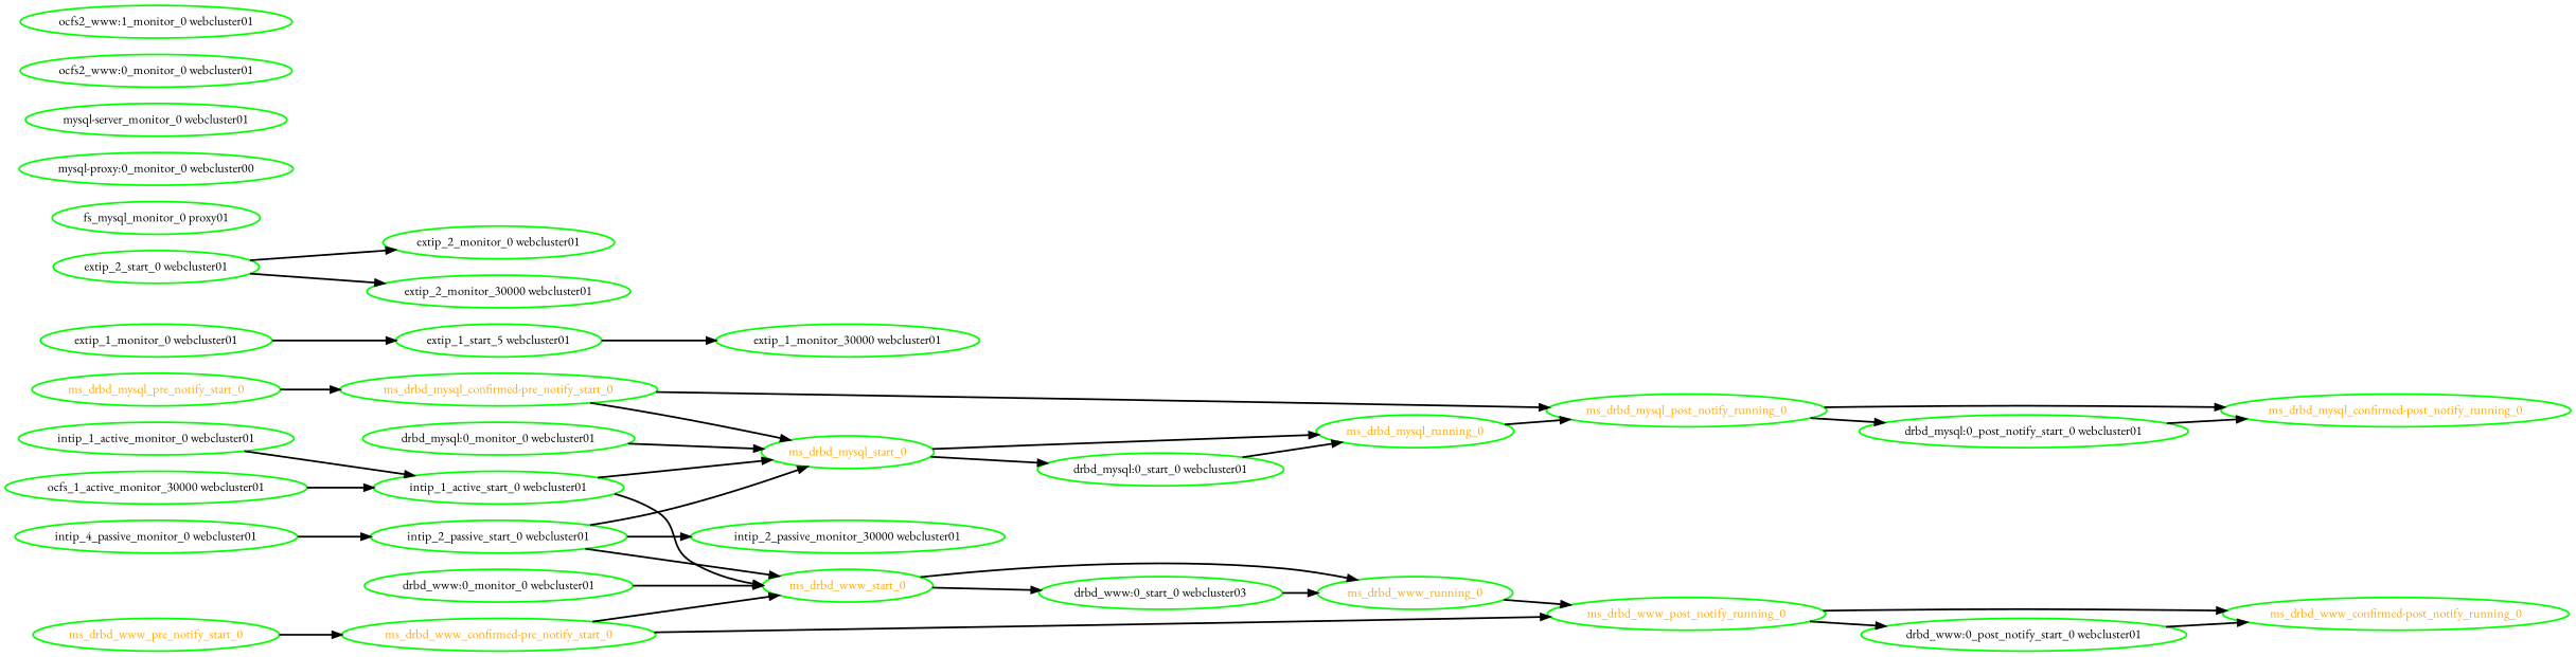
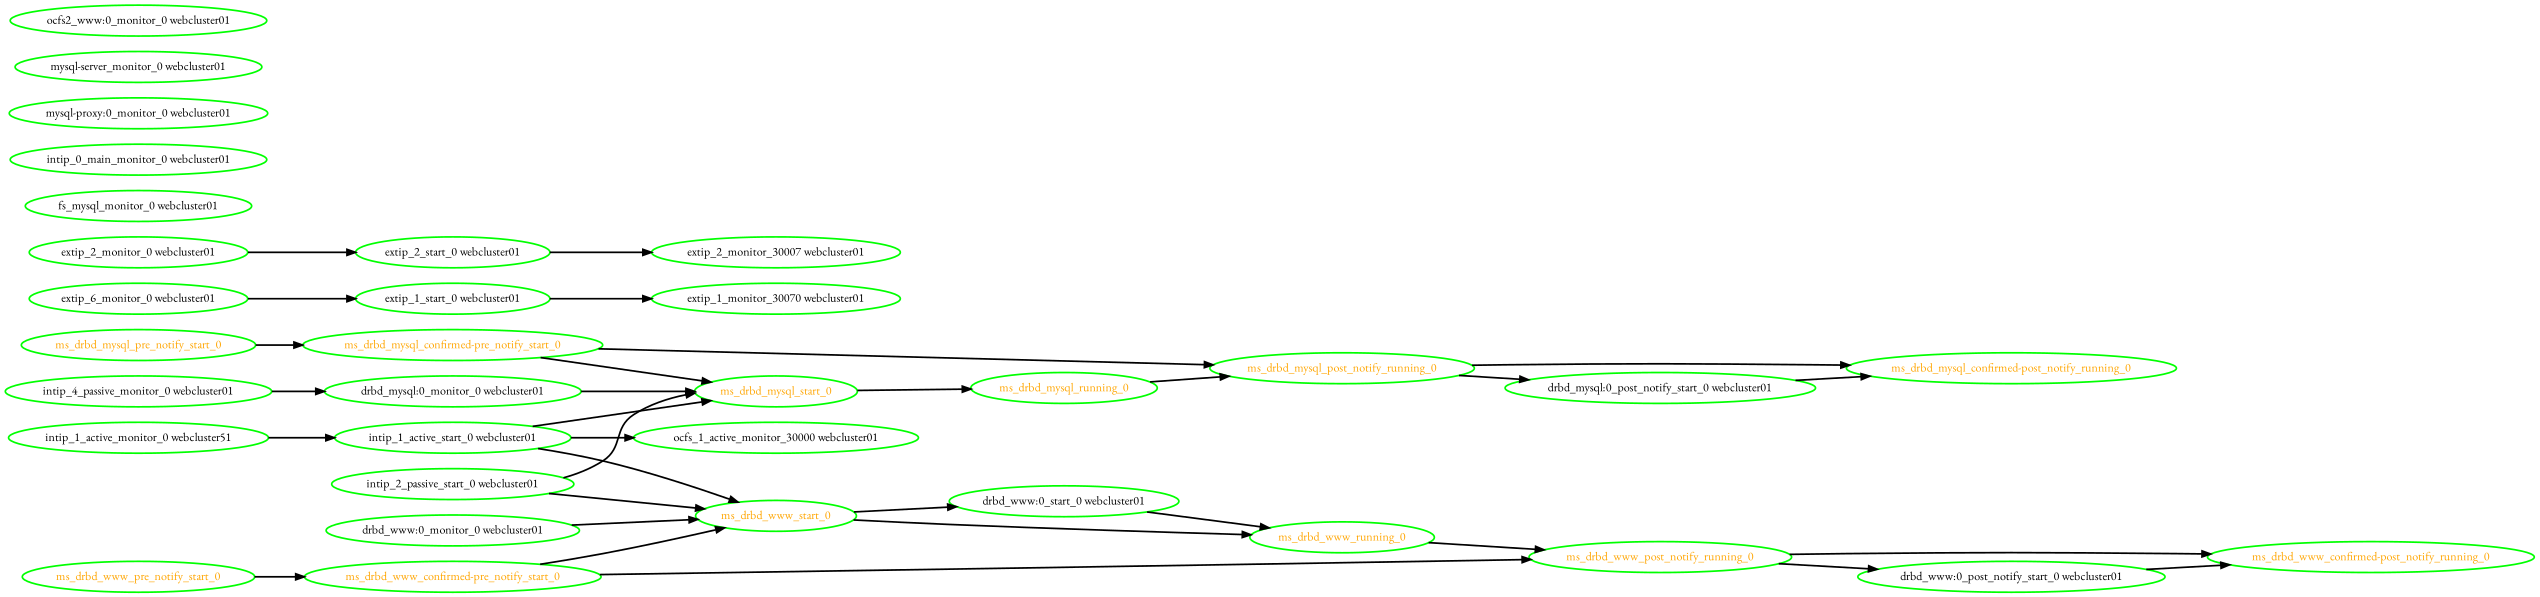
  digraph {
    fontname="EB Garamond"
    rankdir=LR
    node [color=green fontcolor=black fontname="EB Garamond" style=bold]
    edge [fontname="EB Garamond" style=bold]
    ms_drbd_mysql_start_0 [fontcolor=orange]
    "drbd_mysql:0_monitor_0 webcluster01"
-   "drbd_mysql:0_start_0 webcluster01"
    ms_drbd_mysql_running_0 [fontcolor=orange]
    ms_drbd_mysql_post_notify_running_0 [fontcolor=orange]
    "ms_drbd_mysql_confirmed-post_notify_running_0" [fontcolor=orange]
    "drbd_mysql:0_post_notify_start_0 webcluster01"
    ms_drbd_www_start_0 [fontcolor=orange]
    "drbd_www:0_monitor_0 webcluster01"
-   "drbd_www:0_start_0 webcluster01" [label="drbd_www:0_start_0 webcluster03"]
+   "drbd_www:0_start_0 webcluster01"
    ms_drbd_www_running_0 [fontcolor=orange]
    ms_drbd_www_post_notify_running_0 [fontcolor=orange]
    "ms_drbd_www_confirmed-post_notify_running_0" [fontcolor=orange]
    "drbd_www:0_post_notify_start_0 webcluster01"
-   "extip_1_monitor_0 webcluster01"
-   "extip_1_start_0 webcluster01" [label="extip_1_start_5 webcluster01"]
-   "extip_1_monitor_30000 webcluster01"
+   "extip_1_monitor_0 webcluster01" [label="extip_6_monitor_0 webcluster01"]
+   "extip_1_start_0 webcluster01"
+   "extip_1_monitor_30000 webcluster01" [label="extip_1_monitor_30070 webcluster01"]
    "extip_2_monitor_0 webcluster01"
    "extip_2_start_0 webcluster01"
-   "extip_2_monitor_30000 webcluster01"
-   "fs_mysql_monitor_0 webcluster01" [label="fs_mysql_monitor_0 proxy01"]
-   "intip_1_active_monitor_0 webcluster01"
+   "extip_2_monitor_30000 webcluster01" [label="extip_2_monitor_30007 webcluster01"]
+   "fs_mysql_monitor_0 webcluster01"
+   "intip_0_main_monitor_0 webcluster01"
+   "intip_1_active_monitor_0 webcluster01" [label="intip_1_active_monitor_0 webcluster51"]
    "intip_1_active_start_0 webcluster01"
    n25 [label="ocfs_1_active_monitor_30000 webcluster01"]
    n26 [label="intip_4_passive_monitor_0 webcluster01"]
    "intip_2_passive_start_0 webcluster01"
-   "intip_2_passive_monitor_30000 webcluster01"
    "ms_drbd_mysql_confirmed-pre_notify_start_0" [fontcolor=orange]
    ms_drbd_mysql_pre_notify_start_0 [fontcolor=orange]
    "ms_drbd_www_confirmed-pre_notify_start_0" [fontcolor=orange]
    ms_drbd_www_pre_notify_start_0 [fontcolor=orange]
-   "mysql-proxy:0_monitor_0 webcluster01" [label="mysql-proxy:0_monitor_0 webcluster00"]
+   "mysql-proxy:0_monitor_0 webcluster01"
    "mysql-server_monitor_0 webcluster01"
    "ocfs2_www:0_monitor_0 webcluster01"
-   "ocfs2_www:1_monitor_0 webcluster01"
-   ms_drbd_mysql_start_0 -> "drbd_mysql:0_start_0 webcluster01"
    ms_drbd_mysql_start_0 -> ms_drbd_mysql_running_0
    "drbd_mysql:0_monitor_0 webcluster01" -> ms_drbd_mysql_start_0
-   "drbd_mysql:0_start_0 webcluster01" -> ms_drbd_mysql_running_0
    ms_drbd_mysql_running_0 -> ms_drbd_mysql_post_notify_running_0
    ms_drbd_mysql_post_notify_running_0 -> "ms_drbd_mysql_confirmed-post_notify_running_0"
    ms_drbd_mysql_post_notify_running_0 -> "drbd_mysql:0_post_notify_start_0 webcluster01"
    "drbd_mysql:0_post_notify_start_0 webcluster01" -> "ms_drbd_mysql_confirmed-post_notify_running_0"
    ms_drbd_www_start_0 -> "drbd_www:0_start_0 webcluster01"
    ms_drbd_www_start_0 -> ms_drbd_www_running_0
    "drbd_www:0_monitor_0 webcluster01" -> ms_drbd_www_start_0
    "drbd_www:0_start_0 webcluster01" -> ms_drbd_www_running_0
    ms_drbd_www_running_0 -> ms_drbd_www_post_notify_running_0
    ms_drbd_www_post_notify_running_0 -> "ms_drbd_www_confirmed-post_notify_running_0"
    ms_drbd_www_post_notify_running_0 -> "drbd_www:0_post_notify_start_0 webcluster01"
    "drbd_www:0_post_notify_start_0 webcluster01" -> "ms_drbd_www_confirmed-post_notify_running_0"
    "extip_1_monitor_0 webcluster01" -> "extip_1_start_0 webcluster01"
    "extip_1_start_0 webcluster01" -> "extip_1_monitor_30000 webcluster01"
-   "extip_2_start_0 webcluster01" -> "extip_2_monitor_0 webcluster01"
+   "extip_2_monitor_0 webcluster01" -> "extip_2_start_0 webcluster01"
    "extip_2_start_0 webcluster01" -> "extip_2_monitor_30000 webcluster01"
    "intip_1_active_monitor_0 webcluster01" -> "intip_1_active_start_0 webcluster01"
    "intip_1_active_start_0 webcluster01" -> ms_drbd_mysql_start_0
    "intip_1_active_start_0 webcluster01" -> ms_drbd_www_start_0
-   n25 -> "intip_1_active_start_0 webcluster01"
-   n26 -> "intip_2_passive_start_0 webcluster01"
+   "intip_1_active_start_0 webcluster01" -> n25
+   n26 -> "drbd_mysql:0_monitor_0 webcluster01"
    "intip_2_passive_start_0 webcluster01" -> ms_drbd_mysql_start_0
    "intip_2_passive_start_0 webcluster01" -> ms_drbd_www_start_0
-   "intip_2_passive_start_0 webcluster01" -> "intip_2_passive_monitor_30000 webcluster01"
    "ms_drbd_mysql_confirmed-pre_notify_start_0" -> ms_drbd_mysql_start_0
    "ms_drbd_mysql_confirmed-pre_notify_start_0" -> ms_drbd_mysql_post_notify_running_0
    ms_drbd_mysql_pre_notify_start_0 -> "ms_drbd_mysql_confirmed-pre_notify_start_0"
    "ms_drbd_www_confirmed-pre_notify_start_0" -> ms_drbd_www_start_0
    "ms_drbd_www_confirmed-pre_notify_start_0" -> ms_drbd_www_post_notify_running_0
    ms_drbd_www_pre_notify_start_0 -> "ms_drbd_www_confirmed-pre_notify_start_0"
  }
